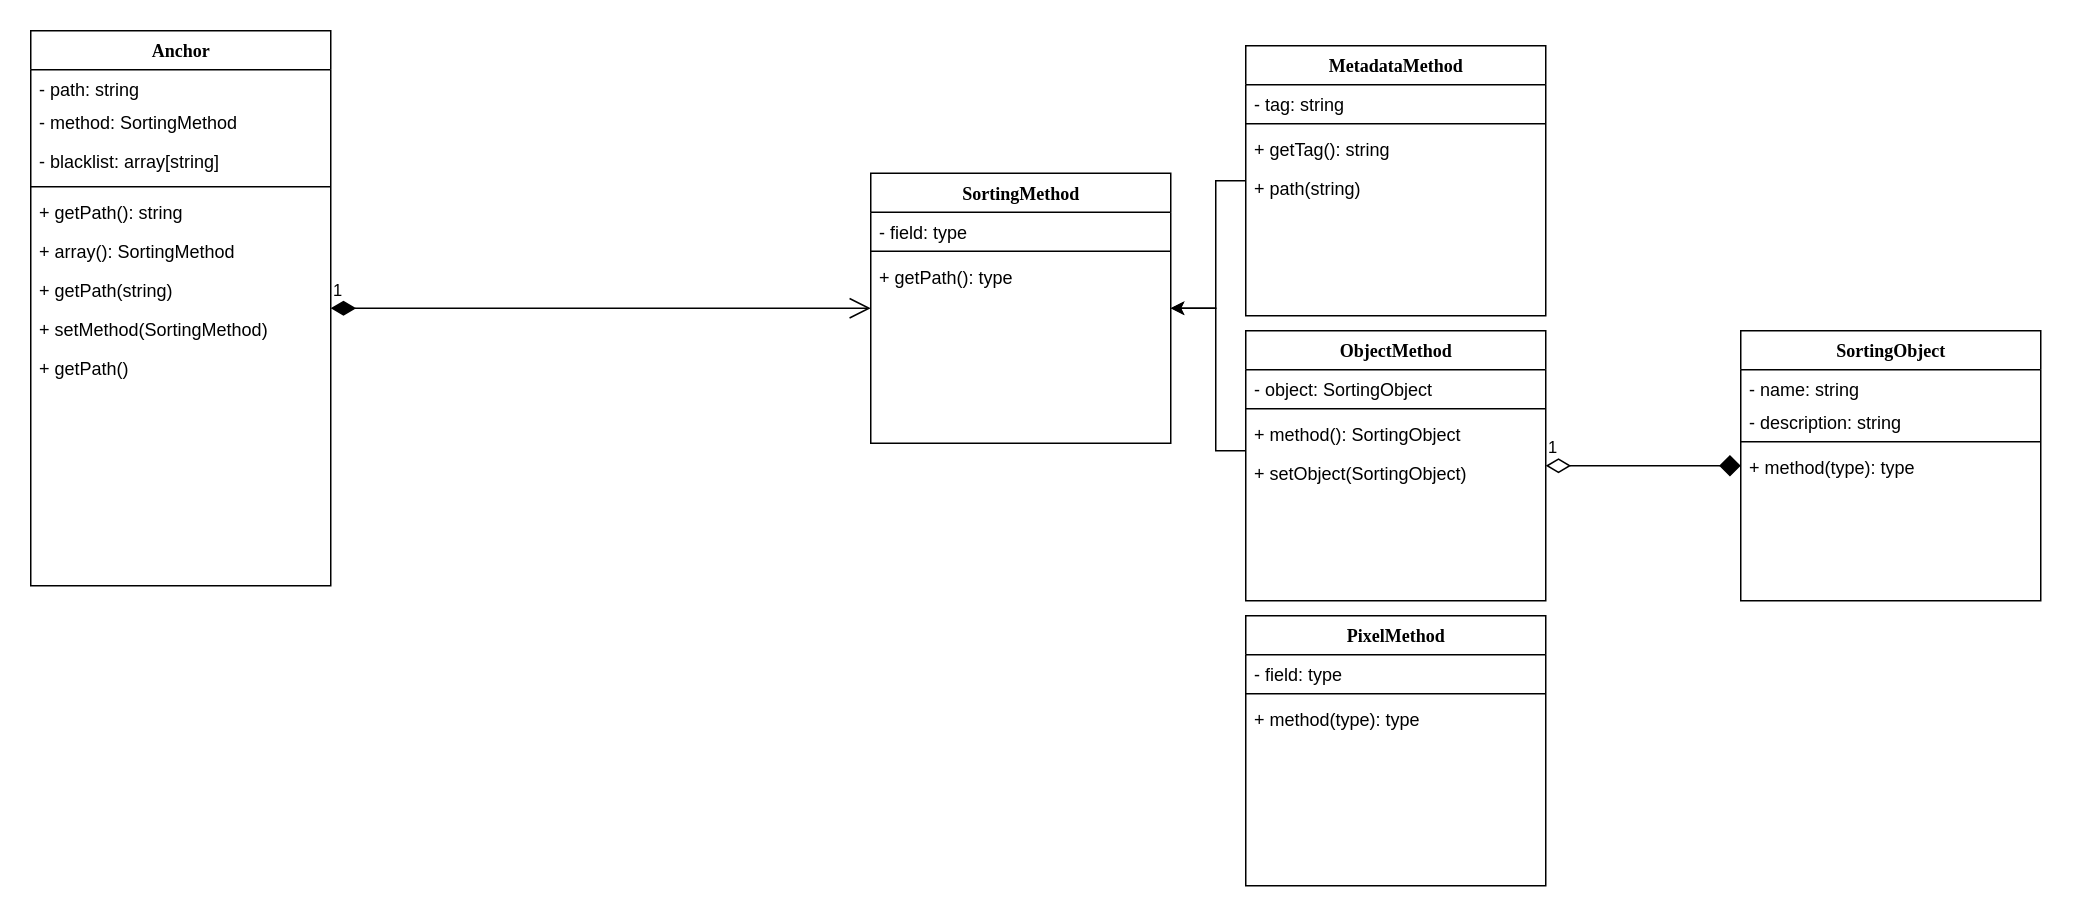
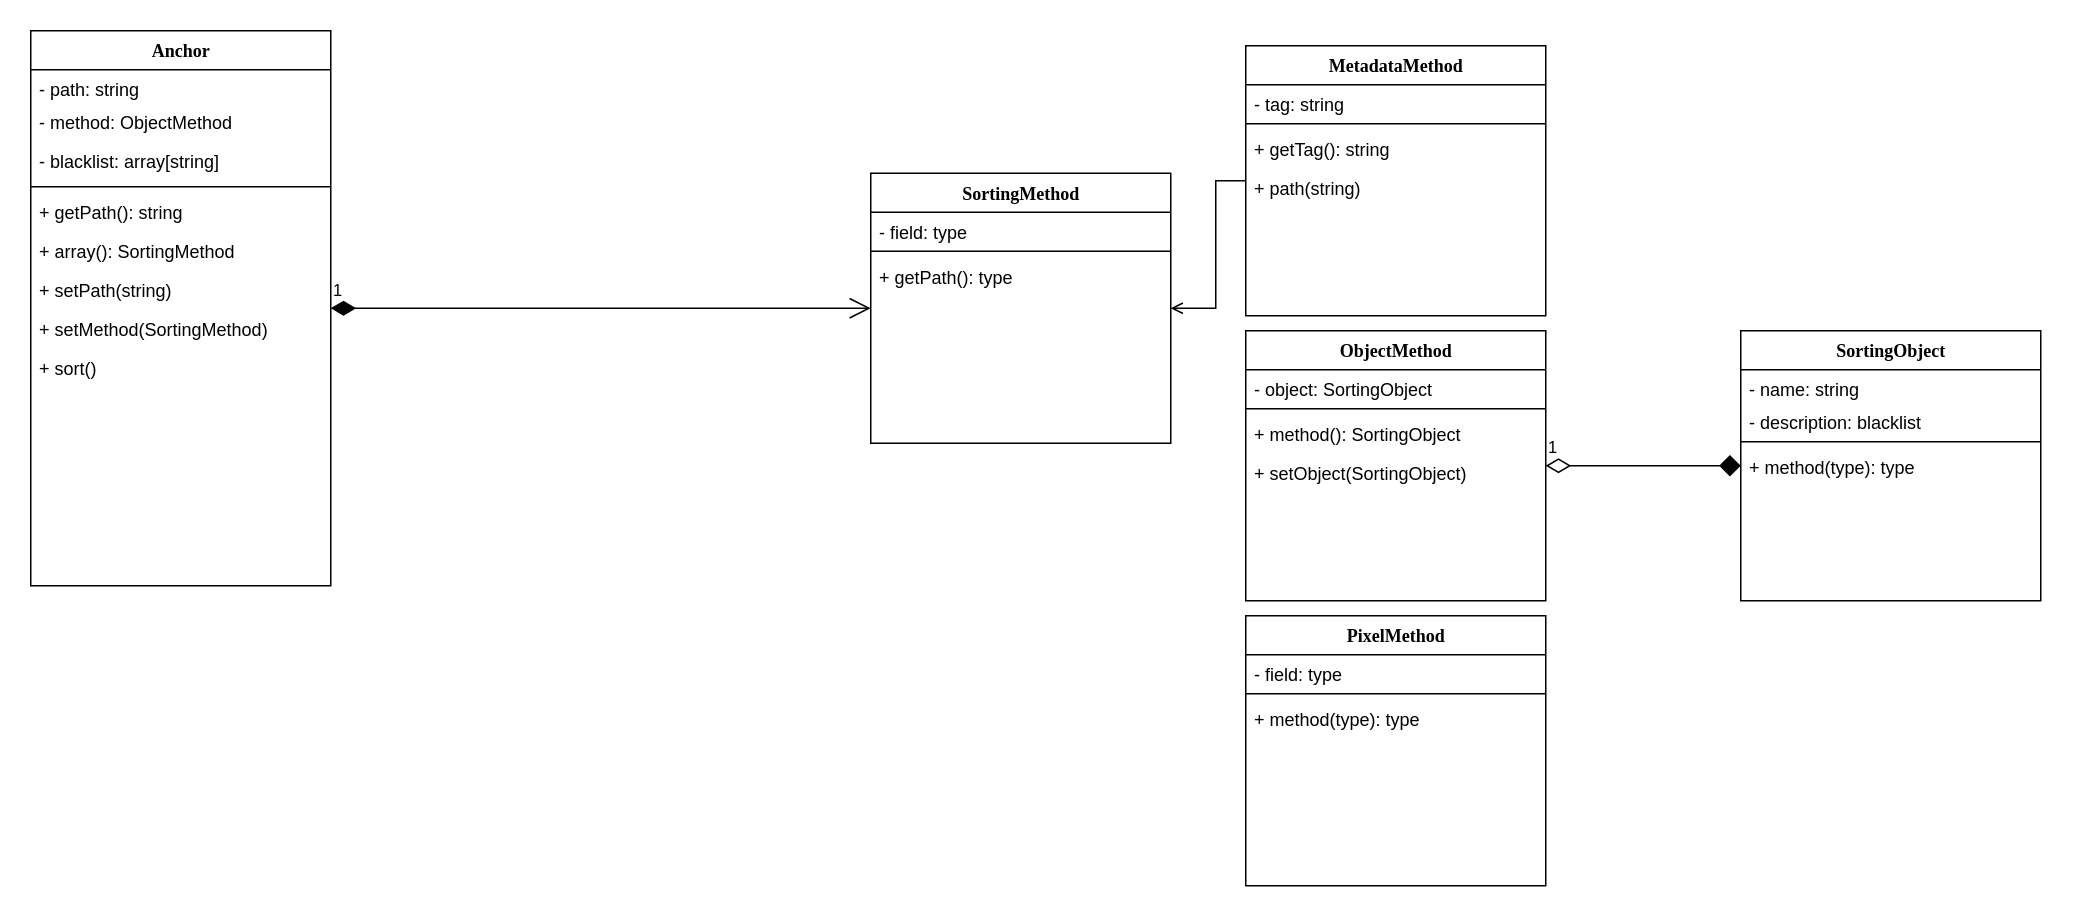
  <mxCell id="0" />
  <mxCell id="1" parent="0" />
  <mxCell id="2" value="Anchor" style="swimlane;html=1;fontStyle=1;align=center;verticalAlign=top;childLayout=stackLayout;horizontal=1;startSize=26;horizontalStack=0;resizeParent=1;resizeLast=0;collapsible=1;marginBottom=0;swimlaneFillColor=#ffffff;rounded=0;shadow=0;comic=0;labelBackgroundColor=none;strokeWidth=1;fillColor=none;fontFamily=Verdana;fontSize=12" parent="1" vertex="1"><mxGeometry x="20" y="20" width="200" height="370" as="geometry" /></mxCell>
  <mxCell id="3" value="- path: string&lt;span style=&quot;white-space: pre;&quot;&gt;&#09;&lt;/span&gt;" style="text;html=1;strokeColor=none;fillColor=none;align=left;verticalAlign=top;spacingLeft=4;spacingRight=4;whiteSpace=wrap;overflow=hidden;rotatable=0;points=[[0,0.5],[1,0.5]];portConstraint=eastwest;" parent="2" vertex="1"><mxGeometry y="26" width="200" height="22" as="geometry" /></mxCell>
- <mxCell id="4" value="- method: SortingMethod" style="text;html=1;strokeColor=none;fillColor=none;align=left;verticalAlign=top;spacingLeft=4;spacingRight=4;whiteSpace=wrap;overflow=hidden;rotatable=0;points=[[0,0.5],[1,0.5]];portConstraint=eastwest;" vertex="1" parent="2"><mxGeometry y="48" width="200" height="26" as="geometry" /></mxCell>
+ <mxCell id="4" value="- method: ObjectMethod" style="text;html=1;strokeColor=none;fillColor=none;align=left;verticalAlign=top;spacingLeft=4;spacingRight=4;whiteSpace=wrap;overflow=hidden;rotatable=0;points=[[0,0.5],[1,0.5]];portConstraint=eastwest;" vertex="1" parent="2"><mxGeometry y="48" width="200" height="26" as="geometry" /></mxCell>
  <mxCell id="5" value="- blacklist: array[string]" style="text;html=1;strokeColor=none;fillColor=none;align=left;verticalAlign=top;spacingLeft=4;spacingRight=4;whiteSpace=wrap;overflow=hidden;rotatable=0;points=[[0,0.5],[1,0.5]];portConstraint=eastwest;" parent="2" vertex="1"><mxGeometry y="74" width="200" height="26" as="geometry" /></mxCell>
  <mxCell id="6" value="" style="line;html=1;strokeWidth=1;fillColor=none;align=left;verticalAlign=middle;spacingTop=-1;spacingLeft=3;spacingRight=3;rotatable=0;labelPosition=right;points=[];portConstraint=eastwest;" parent="2" vertex="1"><mxGeometry y="100" width="200" height="8" as="geometry" /></mxCell>
  <mxCell id="7" value="+ getPath(): string" style="text;html=1;strokeColor=none;fillColor=none;align=left;verticalAlign=top;spacingLeft=4;spacingRight=4;whiteSpace=wrap;overflow=hidden;rotatable=0;points=[[0,0.5],[1,0.5]];portConstraint=eastwest;" parent="2" vertex="1"><mxGeometry y="108" width="200" height="26" as="geometry" /></mxCell>
  <mxCell id="8" value="+ array(): SortingMethod" style="text;html=1;strokeColor=none;fillColor=none;align=left;verticalAlign=top;spacingLeft=4;spacingRight=4;whiteSpace=wrap;overflow=hidden;rotatable=0;points=[[0,0.5],[1,0.5]];portConstraint=eastwest;" vertex="1" parent="2"><mxGeometry y="134" width="200" height="26" as="geometry" /></mxCell>
- <mxCell id="9" value="+ getPath(string)" style="text;html=1;strokeColor=none;fillColor=none;align=left;verticalAlign=top;spacingLeft=4;spacingRight=4;whiteSpace=wrap;overflow=hidden;rotatable=0;points=[[0,0.5],[1,0.5]];portConstraint=eastwest;" parent="2" vertex="1"><mxGeometry y="160" width="200" height="26" as="geometry" /></mxCell>
+ <mxCell id="9" value="+ setPath(string)" style="text;html=1;strokeColor=none;fillColor=none;align=left;verticalAlign=top;spacingLeft=4;spacingRight=4;whiteSpace=wrap;overflow=hidden;rotatable=0;points=[[0,0.5],[1,0.5]];portConstraint=eastwest;" parent="2" vertex="1"><mxGeometry y="160" width="200" height="26" as="geometry" /></mxCell>
  <mxCell id="10" value="+ setMethod(SortingMethod)" style="text;html=1;strokeColor=none;fillColor=none;align=left;verticalAlign=top;spacingLeft=4;spacingRight=4;whiteSpace=wrap;overflow=hidden;rotatable=0;points=[[0,0.5],[1,0.5]];portConstraint=eastwest;" vertex="1" parent="2"><mxGeometry y="186" width="200" height="26" as="geometry" /></mxCell>
- <mxCell id="11" value="&lt;div&gt;+ getPath()&lt;/div&gt;" style="text;html=1;strokeColor=none;fillColor=none;align=left;verticalAlign=top;spacingLeft=4;spacingRight=4;whiteSpace=wrap;overflow=hidden;rotatable=0;points=[[0,0.5],[1,0.5]];portConstraint=eastwest;" vertex="1" parent="2"><mxGeometry y="212" width="200" height="26" as="geometry" /></mxCell>
- <mxCell id="12" style="edgeStyle=orthogonalEdgeStyle;rounded=0;orthogonalLoop=1;jettySize=auto;html=1;" edge="1" parent="1" source="18" target="14"><mxGeometry relative="1" as="geometry"><Array as="points"><mxPoint x="810" y="120" /><mxPoint x="810" y="205" /></Array></mxGeometry></mxCell>
- <mxCell id="13" style="edgeStyle=orthogonalEdgeStyle;rounded=0;orthogonalLoop=1;jettySize=auto;html=1;" edge="1" parent="1" source="23" target="14"><mxGeometry relative="1" as="geometry"><Array as="points"><mxPoint x="810" y="300" /><mxPoint x="810" y="205" /></Array></mxGeometry></mxCell>
+ <mxCell id="11" value="&lt;div&gt;+ sort()&lt;/div&gt;" style="text;html=1;strokeColor=none;fillColor=none;align=left;verticalAlign=top;spacingLeft=4;spacingRight=4;whiteSpace=wrap;overflow=hidden;rotatable=0;points=[[0,0.5],[1,0.5]];portConstraint=eastwest;" vertex="1" parent="2"><mxGeometry y="212" width="200" height="26" as="geometry" /></mxCell>
+ <mxCell id="12" style="edgeStyle=orthogonalEdgeStyle;rounded=0;orthogonalLoop=1;jettySize=auto;html=1;endArrow=open;" edge="1" parent="1" source="18" target="14"><mxGeometry relative="1" as="geometry"><Array as="points"><mxPoint x="810" y="120" /><mxPoint x="810" y="205" /></Array></mxGeometry></mxCell>
  <mxCell id="14" value="SortingMethod" style="swimlane;html=1;fontStyle=1;align=center;verticalAlign=top;childLayout=stackLayout;horizontal=1;startSize=26;horizontalStack=0;resizeParent=1;resizeLast=0;collapsible=1;marginBottom=0;swimlaneFillColor=#ffffff;rounded=0;shadow=0;comic=0;labelBackgroundColor=none;strokeWidth=1;fillColor=none;fontFamily=Verdana;fontSize=12" vertex="1" parent="1"><mxGeometry x="580" y="115" width="200" height="180" as="geometry" /></mxCell>
  <mxCell id="15" value="- field: type" style="text;html=1;strokeColor=none;fillColor=none;align=left;verticalAlign=top;spacingLeft=4;spacingRight=4;whiteSpace=wrap;overflow=hidden;rotatable=0;points=[[0,0.5],[1,0.5]];portConstraint=eastwest;" vertex="1" parent="14"><mxGeometry y="26" width="200" height="22" as="geometry" /></mxCell>
  <mxCell id="16" value="" style="line;html=1;strokeWidth=1;fillColor=none;align=left;verticalAlign=middle;spacingTop=-1;spacingLeft=3;spacingRight=3;rotatable=0;labelPosition=right;points=[];portConstraint=eastwest;" vertex="1" parent="14"><mxGeometry y="48" width="200" height="8" as="geometry" /></mxCell>
  <mxCell id="17" value="+ getPath(): type" style="text;html=1;strokeColor=none;fillColor=none;align=left;verticalAlign=top;spacingLeft=4;spacingRight=4;whiteSpace=wrap;overflow=hidden;rotatable=0;points=[[0,0.5],[1,0.5]];portConstraint=eastwest;" vertex="1" parent="14"><mxGeometry y="56" width="200" height="26" as="geometry" /></mxCell>
  <mxCell id="18" value="MetadataMethod" style="swimlane;html=1;fontStyle=1;align=center;verticalAlign=top;childLayout=stackLayout;horizontal=1;startSize=26;horizontalStack=0;resizeParent=1;resizeLast=0;collapsible=1;marginBottom=0;swimlaneFillColor=#ffffff;rounded=0;shadow=0;comic=0;labelBackgroundColor=none;strokeWidth=1;fillColor=none;fontFamily=Verdana;fontSize=12" vertex="1" parent="1"><mxGeometry x="830" y="30" width="200" height="180" as="geometry"><mxRectangle x="610" y="30" width="150" height="30" as="alternateBounds" /></mxGeometry></mxCell>
  <mxCell id="19" value="- tag: string&lt;span style=&quot;white-space: pre;&quot;&gt;&#09;&lt;/span&gt;" style="text;html=1;strokeColor=none;fillColor=none;align=left;verticalAlign=top;spacingLeft=4;spacingRight=4;whiteSpace=wrap;overflow=hidden;rotatable=0;points=[[0,0.5],[1,0.5]];portConstraint=eastwest;" vertex="1" parent="18"><mxGeometry y="26" width="200" height="22" as="geometry" /></mxCell>
  <mxCell id="20" value="" style="line;html=1;strokeWidth=1;fillColor=none;align=left;verticalAlign=middle;spacingTop=-1;spacingLeft=3;spacingRight=3;rotatable=0;labelPosition=right;points=[];portConstraint=eastwest;" vertex="1" parent="18"><mxGeometry y="48" width="200" height="8" as="geometry" /></mxCell>
  <mxCell id="21" value="&lt;div&gt;+ getTag(): string&lt;/div&gt;" style="text;html=1;strokeColor=none;fillColor=none;align=left;verticalAlign=top;spacingLeft=4;spacingRight=4;whiteSpace=wrap;overflow=hidden;rotatable=0;points=[[0,0.5],[1,0.5]];portConstraint=eastwest;" vertex="1" parent="18"><mxGeometry y="56" width="200" height="26" as="geometry" /></mxCell>
  <mxCell id="22" value="&lt;div&gt;+ path(string)&lt;br&gt;&lt;/div&gt;" style="text;html=1;strokeColor=none;fillColor=none;align=left;verticalAlign=top;spacingLeft=4;spacingRight=4;whiteSpace=wrap;overflow=hidden;rotatable=0;points=[[0,0.5],[1,0.5]];portConstraint=eastwest;" vertex="1" parent="18"><mxGeometry y="82" width="200" height="26" as="geometry" /></mxCell>
  <mxCell id="23" value="ObjectMethod" style="swimlane;html=1;fontStyle=1;align=center;verticalAlign=top;childLayout=stackLayout;horizontal=1;startSize=26;horizontalStack=0;resizeParent=1;resizeLast=0;collapsible=1;marginBottom=0;swimlaneFillColor=#ffffff;rounded=0;shadow=0;comic=0;labelBackgroundColor=none;strokeWidth=1;fillColor=none;fontFamily=Verdana;fontSize=12" vertex="1" parent="1"><mxGeometry x="830" y="220" width="200" height="180" as="geometry" /></mxCell>
  <mxCell id="24" value="- object: SortingObject" style="text;html=1;strokeColor=none;fillColor=none;align=left;verticalAlign=top;spacingLeft=4;spacingRight=4;whiteSpace=wrap;overflow=hidden;rotatable=0;points=[[0,0.5],[1,0.5]];portConstraint=eastwest;" vertex="1" parent="23"><mxGeometry y="26" width="200" height="22" as="geometry" /></mxCell>
  <mxCell id="25" value="" style="line;html=1;strokeWidth=1;fillColor=none;align=left;verticalAlign=middle;spacingTop=-1;spacingLeft=3;spacingRight=3;rotatable=0;labelPosition=right;points=[];portConstraint=eastwest;" vertex="1" parent="23"><mxGeometry y="48" width="200" height="8" as="geometry" /></mxCell>
  <mxCell id="26" value="+ method(): SortingObject" style="text;html=1;strokeColor=none;fillColor=none;align=left;verticalAlign=top;spacingLeft=4;spacingRight=4;whiteSpace=wrap;overflow=hidden;rotatable=0;points=[[0,0.5],[1,0.5]];portConstraint=eastwest;" vertex="1" parent="23"><mxGeometry y="56" width="200" height="26" as="geometry" /></mxCell>
  <mxCell id="27" value="&lt;div&gt;+ setObject(SortingObject)&lt;/div&gt;" style="text;html=1;strokeColor=none;fillColor=none;align=left;verticalAlign=top;spacingLeft=4;spacingRight=4;whiteSpace=wrap;overflow=hidden;rotatable=0;points=[[0,0.5],[1,0.5]];portConstraint=eastwest;" vertex="1" parent="23"><mxGeometry y="82" width="200" height="26" as="geometry" /></mxCell>
  <mxCell id="28" value="PixelMethod" style="swimlane;html=1;fontStyle=1;align=center;verticalAlign=top;childLayout=stackLayout;horizontal=1;startSize=26;horizontalStack=0;resizeParent=1;resizeLast=0;collapsible=1;marginBottom=0;swimlaneFillColor=#ffffff;rounded=0;shadow=0;comic=0;labelBackgroundColor=none;strokeWidth=1;fillColor=none;fontFamily=Verdana;fontSize=12" vertex="1" parent="1"><mxGeometry x="830" y="410" width="200" height="180" as="geometry" /></mxCell>
  <mxCell id="29" value="- field: type" style="text;html=1;strokeColor=none;fillColor=none;align=left;verticalAlign=top;spacingLeft=4;spacingRight=4;whiteSpace=wrap;overflow=hidden;rotatable=0;points=[[0,0.5],[1,0.5]];portConstraint=eastwest;" vertex="1" parent="28"><mxGeometry y="26" width="200" height="22" as="geometry" /></mxCell>
  <mxCell id="30" value="" style="line;html=1;strokeWidth=1;fillColor=none;align=left;verticalAlign=middle;spacingTop=-1;spacingLeft=3;spacingRight=3;rotatable=0;labelPosition=right;points=[];portConstraint=eastwest;" vertex="1" parent="28"><mxGeometry y="48" width="200" height="8" as="geometry" /></mxCell>
  <mxCell id="31" value="+ method(type): type" style="text;html=1;strokeColor=none;fillColor=none;align=left;verticalAlign=top;spacingLeft=4;spacingRight=4;whiteSpace=wrap;overflow=hidden;rotatable=0;points=[[0,0.5],[1,0.5]];portConstraint=eastwest;" vertex="1" parent="28"><mxGeometry y="56" width="200" height="26" as="geometry" /></mxCell>
  <mxCell id="32" value="1" style="endArrow=open;html=1;endSize=12;startArrow=diamondThin;startSize=14;startFill=1;edgeStyle=orthogonalEdgeStyle;align=left;verticalAlign=bottom;rounded=0;" edge="1" parent="1" source="2" target="14"><mxGeometry x="-1" y="3" relative="1" as="geometry"><mxPoint x="290" y="128" as="sourcePoint" /><mxPoint x="450" y="128" as="targetPoint" /></mxGeometry></mxCell>
  <mxCell id="33" value="SortingObject" style="swimlane;html=1;fontStyle=1;align=center;verticalAlign=top;childLayout=stackLayout;horizontal=1;startSize=26;horizontalStack=0;resizeParent=1;resizeLast=0;collapsible=1;marginBottom=0;swimlaneFillColor=#ffffff;rounded=0;shadow=0;comic=0;labelBackgroundColor=none;strokeWidth=1;fillColor=none;fontFamily=Verdana;fontSize=12" vertex="1" parent="1"><mxGeometry x="1160" y="220" width="200" height="180" as="geometry" /></mxCell>
  <mxCell id="34" value="- name: string&lt;span style=&quot;white-space: pre;&quot;&gt;&#09;&lt;/span&gt;" style="text;html=1;strokeColor=none;fillColor=none;align=left;verticalAlign=top;spacingLeft=4;spacingRight=4;whiteSpace=wrap;overflow=hidden;rotatable=0;points=[[0,0.5],[1,0.5]];portConstraint=eastwest;" vertex="1" parent="33"><mxGeometry y="26" width="200" height="22" as="geometry" /></mxCell>
- <mxCell id="35" value="- description: string&lt;span style=&quot;white-space: pre;&quot;&gt;&#09;&lt;/span&gt;" style="text;html=1;strokeColor=none;fillColor=none;align=left;verticalAlign=top;spacingLeft=4;spacingRight=4;whiteSpace=wrap;overflow=hidden;rotatable=0;points=[[0,0.5],[1,0.5]];portConstraint=eastwest;" vertex="1" parent="33"><mxGeometry y="48" width="200" height="22" as="geometry" /></mxCell>
+ <mxCell id="35" value="- description: blacklist&lt;span style=&quot;white-space: pre;&quot;&gt;&#09;&lt;/span&gt;" style="text;html=1;strokeColor=none;fillColor=none;align=left;verticalAlign=top;spacingLeft=4;spacingRight=4;whiteSpace=wrap;overflow=hidden;rotatable=0;points=[[0,0.5],[1,0.5]];portConstraint=eastwest;" vertex="1" parent="33"><mxGeometry y="48" width="200" height="22" as="geometry" /></mxCell>
  <mxCell id="36" value="" style="line;html=1;strokeWidth=1;fillColor=none;align=left;verticalAlign=middle;spacingTop=-1;spacingLeft=3;spacingRight=3;rotatable=0;labelPosition=right;points=[];portConstraint=eastwest;" vertex="1" parent="33"><mxGeometry y="70" width="200" height="8" as="geometry" /></mxCell>
  <mxCell id="37" value="+ method(type): type" style="text;html=1;strokeColor=none;fillColor=none;align=left;verticalAlign=top;spacingLeft=4;spacingRight=4;whiteSpace=wrap;overflow=hidden;rotatable=0;points=[[0,0.5],[1,0.5]];portConstraint=eastwest;" vertex="1" parent="33"><mxGeometry y="78" width="200" height="26" as="geometry" /></mxCell>
  <mxCell id="38" value="1" style="endArrow=diamond;html=1;endSize=12;startArrow=diamondThin;startSize=14;startFill=0;edgeStyle=orthogonalEdgeStyle;align=left;verticalAlign=bottom;rounded=0;" edge="1" parent="1" source="23" target="33"><mxGeometry x="-1" y="3" relative="1" as="geometry"><mxPoint x="1140" y="510" as="sourcePoint" /><mxPoint x="1300" y="510" as="targetPoint" /></mxGeometry></mxCell>
